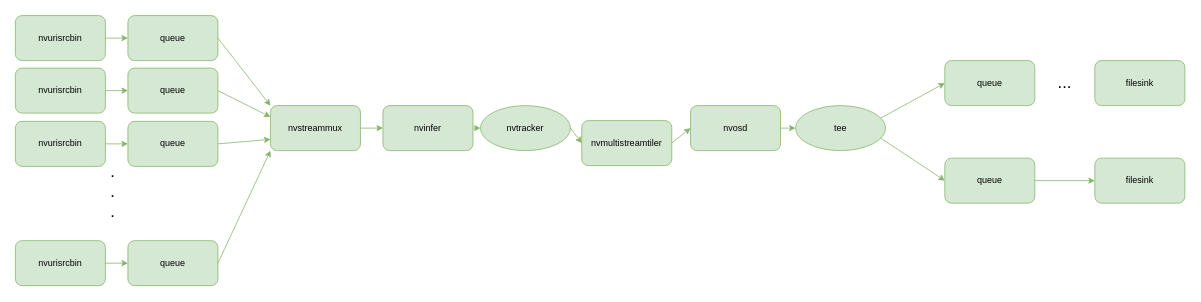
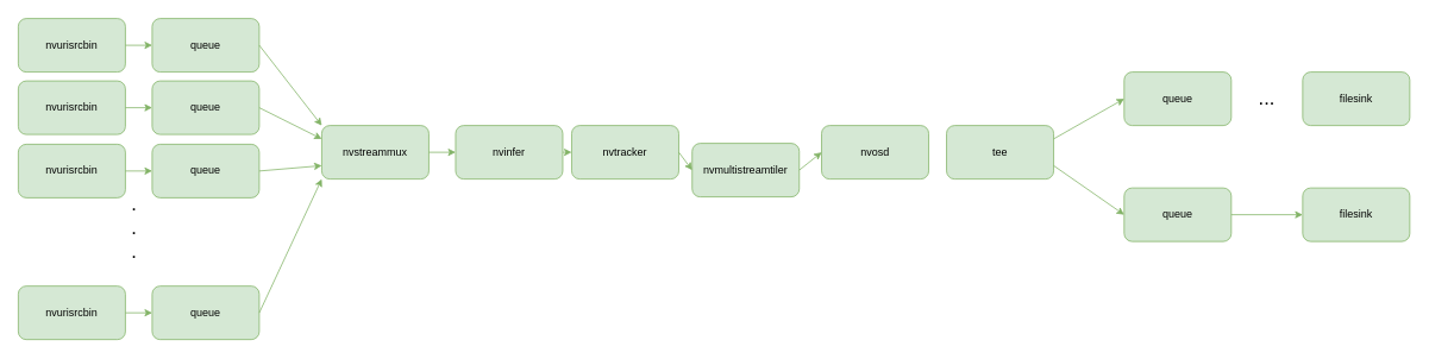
  <mxCell id="0" />
  <mxCell id="1" parent="0" />
  <mxCell id="2" value="nvurisrcbin" style="rounded=1;whiteSpace=wrap;html=1;fillColor=#d5e8d4;strokeColor=#82b366;" vertex="1" parent="1"><mxGeometry x="20" y="20" width="120" height="60" as="geometry" /></mxCell>
  <mxCell id="3" value="queue" style="rounded=1;whiteSpace=wrap;html=1;fillColor=#d5e8d4;strokeColor=#82b366;" vertex="1" parent="1"><mxGeometry x="170" y="20" width="120" height="60" as="geometry" /></mxCell>
  <mxCell id="4" value="" style="endArrow=classic;html=1;rounded=0;exitX=1;exitY=0.5;exitDx=0;exitDy=0;entryX=0;entryY=0.5;entryDx=0;entryDy=0;fillColor=#d5e8d4;strokeColor=#82b366;" edge="1" parent="1" source="2" target="3"><mxGeometry width="50" height="50" relative="1" as="geometry"><mxPoint x="380" y="440" as="sourcePoint" /><mxPoint x="430" y="390" as="targetPoint" /></mxGeometry></mxCell>
  <mxCell id="5" value="nvurisrcbin" style="rounded=1;whiteSpace=wrap;html=1;fillColor=#d5e8d4;strokeColor=#82b366;" vertex="1" parent="1"><mxGeometry x="20" y="90" width="120" height="60" as="geometry" /></mxCell>
  <mxCell id="6" value="queue" style="rounded=1;whiteSpace=wrap;html=1;fillColor=#d5e8d4;strokeColor=#82b366;" vertex="1" parent="1"><mxGeometry x="170" y="90" width="120" height="60" as="geometry" /></mxCell>
  <mxCell id="7" value="" style="endArrow=classic;html=1;rounded=0;exitX=1;exitY=0.5;exitDx=0;exitDy=0;entryX=0;entryY=0.5;entryDx=0;entryDy=0;fillColor=#d5e8d4;strokeColor=#82b366;" edge="1" parent="1" source="5" target="6"><mxGeometry width="50" height="50" relative="1" as="geometry"><mxPoint x="380" y="510" as="sourcePoint" /><mxPoint x="430" y="460" as="targetPoint" /></mxGeometry></mxCell>
  <mxCell id="8" value="nvurisrcbin" style="rounded=1;whiteSpace=wrap;html=1;fillColor=#d5e8d4;strokeColor=#82b366;" vertex="1" parent="1"><mxGeometry x="20" y="161" width="120" height="60" as="geometry" /></mxCell>
  <mxCell id="9" value="queue" style="rounded=1;whiteSpace=wrap;html=1;fillColor=#d5e8d4;strokeColor=#82b366;" vertex="1" parent="1"><mxGeometry x="170" y="161" width="120" height="60" as="geometry" /></mxCell>
  <mxCell id="10" value="" style="endArrow=classic;html=1;rounded=0;exitX=1;exitY=0.5;exitDx=0;exitDy=0;entryX=0;entryY=0.5;entryDx=0;entryDy=0;fillColor=#d5e8d4;strokeColor=#82b366;" edge="1" parent="1" source="8" target="9"><mxGeometry width="50" height="50" relative="1" as="geometry"><mxPoint x="380" y="581" as="sourcePoint" /><mxPoint x="430" y="531" as="targetPoint" /></mxGeometry></mxCell>
  <mxCell id="11" value="nvurisrcbin" style="rounded=1;whiteSpace=wrap;html=1;fillColor=#d5e8d4;strokeColor=#82b366;" vertex="1" parent="1"><mxGeometry x="20" y="320" width="120" height="60" as="geometry" /></mxCell>
  <mxCell id="12" value="queue" style="rounded=1;whiteSpace=wrap;html=1;fillColor=#d5e8d4;strokeColor=#82b366;" vertex="1" parent="1"><mxGeometry x="170" y="320" width="120" height="60" as="geometry" /></mxCell>
  <mxCell id="13" value="" style="endArrow=classic;html=1;rounded=0;exitX=1;exitY=0.5;exitDx=0;exitDy=0;entryX=0;entryY=0.5;entryDx=0;entryDy=0;fillColor=#d5e8d4;strokeColor=#82b366;" edge="1" parent="1" source="11" target="12"><mxGeometry width="50" height="50" relative="1" as="geometry"><mxPoint x="380" y="740" as="sourcePoint" /><mxPoint x="430" y="690" as="targetPoint" /></mxGeometry></mxCell>
  <mxCell id="14" value="nvstreammux" style="rounded=1;whiteSpace=wrap;html=1;fillColor=#d5e8d4;strokeColor=#82b366;" vertex="1" parent="1"><mxGeometry x="360" y="140" width="120" height="60" as="geometry" /></mxCell>
  <mxCell id="15" value="" style="endArrow=classic;html=1;rounded=0;exitX=1;exitY=0.5;exitDx=0;exitDy=0;entryX=0;entryY=0;entryDx=0;entryDy=0;fillColor=#d5e8d4;strokeColor=#82b366;" edge="1" parent="1" source="3" target="14"><mxGeometry width="50" height="50" relative="1" as="geometry"><mxPoint x="380" y="440" as="sourcePoint" /><mxPoint x="430" y="390" as="targetPoint" /></mxGeometry></mxCell>
  <mxCell id="16" value="" style="endArrow=classic;html=1;rounded=0;exitX=1;exitY=0.5;exitDx=0;exitDy=0;entryX=0;entryY=0.25;entryDx=0;entryDy=0;fillColor=#d5e8d4;strokeColor=#82b366;" edge="1" parent="1" source="6" target="14"><mxGeometry width="50" height="50" relative="1" as="geometry"><mxPoint x="380" y="440" as="sourcePoint" /><mxPoint x="430" y="390" as="targetPoint" /></mxGeometry></mxCell>
  <mxCell id="17" value="" style="endArrow=classic;html=1;rounded=0;exitX=1;exitY=0.5;exitDx=0;exitDy=0;entryX=0;entryY=0.75;entryDx=0;entryDy=0;fillColor=#d5e8d4;strokeColor=#82b366;" edge="1" parent="1" source="9" target="14"><mxGeometry width="50" height="50" relative="1" as="geometry"><mxPoint x="380" y="440" as="sourcePoint" /><mxPoint x="430" y="390" as="targetPoint" /></mxGeometry></mxCell>
  <mxCell id="18" value="" style="endArrow=classic;html=1;rounded=0;exitX=1;exitY=0.5;exitDx=0;exitDy=0;fillColor=#d5e8d4;strokeColor=#82b366;" edge="1" parent="1" source="12"><mxGeometry width="50" height="50" relative="1" as="geometry"><mxPoint x="380" y="440" as="sourcePoint" /><mxPoint x="360" y="200" as="targetPoint" /></mxGeometry></mxCell>
  <mxCell id="19" value="nvinfer" style="rounded=1;whiteSpace=wrap;html=1;fillColor=#d5e8d4;strokeColor=#82b366;" vertex="1" parent="1"><mxGeometry x="510" y="140" width="120" height="60" as="geometry" /></mxCell>
- <mxCell id="20" value="nvtracker" style="ellipse;whiteSpace=wrap;html=1;fillColor=#d5e8d4;strokeColor=#82b366;" vertex="1" parent="1"><mxGeometry x="640" y="140" width="120" height="60" as="geometry" /></mxCell>
+ <mxCell id="20" value="nvtracker" style="rounded=1;whiteSpace=wrap;html=1;fillColor=#d5e8d4;strokeColor=#82b366;" vertex="1" parent="1"><mxGeometry x="640" y="140" width="120" height="60" as="geometry" /></mxCell>
  <mxCell id="21" value="nvmultistreamtiler" style="rounded=1;whiteSpace=wrap;html=1;fillColor=#d5e8d4;strokeColor=#82b366;" vertex="1" parent="1"><mxGeometry x="775" y="160" width="120" height="60" as="geometry" /></mxCell>
  <mxCell id="22" value="nvosd" style="rounded=1;whiteSpace=wrap;html=1;fillColor=#d5e8d4;strokeColor=#82b366;" vertex="1" parent="1"><mxGeometry x="920" y="140" width="120" height="60" as="geometry" /></mxCell>
- <mxCell id="23" value="tee" style="ellipse;whiteSpace=wrap;html=1;fillColor=#d5e8d4;strokeColor=#82b366;" vertex="1" parent="1"><mxGeometry x="1060" y="140" width="120" height="60" as="geometry" /></mxCell>
+ <mxCell id="23" value="tee" style="rounded=1;whiteSpace=wrap;html=1;fillColor=#d5e8d4;strokeColor=#82b366;" vertex="1" parent="1"><mxGeometry x="1060" y="140" width="120" height="60" as="geometry" /></mxCell>
  <mxCell id="24" value="queue" style="rounded=1;whiteSpace=wrap;html=1;fillColor=#d5e8d4;strokeColor=#82b366;" vertex="1" parent="1"><mxGeometry x="1259" y="80" width="120" height="60" as="geometry" /></mxCell>
  <mxCell id="25" value="filesink" style="rounded=1;whiteSpace=wrap;html=1;fillColor=#d5e8d4;strokeColor=#82b366;" vertex="1" parent="1"><mxGeometry x="1459" y="80" width="120" height="60" as="geometry" /></mxCell>
  <mxCell id="26" value="queue" style="rounded=1;whiteSpace=wrap;html=1;fillColor=#d5e8d4;strokeColor=#82b366;" vertex="1" parent="1"><mxGeometry x="1259" y="210" width="120" height="60" as="geometry" /></mxCell>
  <mxCell id="27" value="filesink" style="rounded=1;whiteSpace=wrap;html=1;fillColor=#d5e8d4;strokeColor=#82b366;" vertex="1" parent="1"><mxGeometry x="1459" y="210" width="120" height="60" as="geometry" /></mxCell>
  <mxCell id="28" value="&lt;font style=&quot;font-size: 22px;&quot;&gt;...&lt;/font&gt;" style="text;html=1;align=center;verticalAlign=middle;whiteSpace=wrap;rounded=0;" vertex="1" parent="1"><mxGeometry x="1389" y="95" width="60" height="30" as="geometry" /></mxCell>
  <mxCell id="29" value="" style="endArrow=classic;html=1;rounded=0;exitX=1;exitY=0.5;exitDx=0;exitDy=0;entryX=0;entryY=0.5;entryDx=0;entryDy=0;fillColor=#d5e8d4;strokeColor=#82b366;" edge="1" parent="1" source="26" target="27"><mxGeometry width="50" height="50" relative="1" as="geometry"><mxPoint x="1179" y="440" as="sourcePoint" /><mxPoint x="1229" y="390" as="targetPoint" /></mxGeometry></mxCell>
  <mxCell id="30" value="" style="endArrow=classic;html=1;rounded=0;exitX=1;exitY=0.75;exitDx=0;exitDy=0;entryX=0;entryY=0.5;entryDx=0;entryDy=0;fillColor=#d5e8d4;strokeColor=#82b366;" edge="1" parent="1" source="23" target="26"><mxGeometry width="50" height="50" relative="1" as="geometry"><mxPoint x="1130" y="440" as="sourcePoint" /><mxPoint x="1180" y="390" as="targetPoint" /></mxGeometry></mxCell>
  <mxCell id="31" value="" style="endArrow=classic;html=1;rounded=0;exitX=1;exitY=0.25;exitDx=0;exitDy=0;entryX=0;entryY=0.5;entryDx=0;entryDy=0;fillColor=#d5e8d4;strokeColor=#82b366;" edge="1" parent="1" source="23" target="24"><mxGeometry width="50" height="50" relative="1" as="geometry"><mxPoint x="1130" y="440" as="sourcePoint" /><mxPoint x="1180" y="390" as="targetPoint" /></mxGeometry></mxCell>
  <mxCell id="32" value="" style="endArrow=classic;html=1;rounded=0;exitX=1;exitY=0.5;exitDx=0;exitDy=0;entryX=0;entryY=0.5;entryDx=0;entryDy=0;fillColor=#d5e8d4;strokeColor=#82b366;" edge="1" parent="1" source="14" target="19"><mxGeometry width="50" height="50" relative="1" as="geometry"><mxPoint x="500" y="440" as="sourcePoint" /><mxPoint x="550" y="390" as="targetPoint" /></mxGeometry></mxCell>
  <mxCell id="33" value="" style="endArrow=classic;html=1;rounded=0;exitX=1;exitY=0.5;exitDx=0;exitDy=0;entryX=0;entryY=0.5;entryDx=0;entryDy=0;fillColor=#d5e8d4;strokeColor=#82b366;" edge="1" parent="1" source="19" target="20"><mxGeometry width="50" height="50" relative="1" as="geometry"><mxPoint x="500" y="440" as="sourcePoint" /><mxPoint x="550" y="390" as="targetPoint" /></mxGeometry></mxCell>
  <mxCell id="34" value="" style="endArrow=classic;html=1;rounded=0;exitX=1;exitY=0.5;exitDx=0;exitDy=0;entryX=0;entryY=0.5;entryDx=0;entryDy=0;fillColor=#d5e8d4;strokeColor=#82b366;" edge="1" parent="1" source="20" target="21"><mxGeometry width="50" height="50" relative="1" as="geometry"><mxPoint x="500" y="440" as="sourcePoint" /><mxPoint x="550" y="390" as="targetPoint" /></mxGeometry></mxCell>
  <mxCell id="35" value="" style="endArrow=classic;html=1;rounded=0;entryX=0;entryY=0.5;entryDx=0;entryDy=0;exitX=1;exitY=0.5;exitDx=0;exitDy=0;fillColor=#d5e8d4;strokeColor=#82b366;" edge="1" parent="1" source="21" target="22"><mxGeometry width="50" height="50" relative="1" as="geometry"><mxPoint x="500" y="440" as="sourcePoint" /><mxPoint x="550" y="390" as="targetPoint" /></mxGeometry></mxCell>
- <mxCell id="36" value="" style="endArrow=classic;html=1;rounded=0;entryX=0;entryY=0.5;entryDx=0;entryDy=0;exitX=1;exitY=0.5;exitDx=0;exitDy=0;fillColor=#d5e8d4;strokeColor=#82b366;" edge="1" parent="1" source="22" target="23"><mxGeometry width="50" height="50" relative="1" as="geometry"><mxPoint x="500" y="440" as="sourcePoint" /><mxPoint x="550" y="390" as="targetPoint" /></mxGeometry></mxCell>
  <mxCell id="37" value="&lt;div&gt;&lt;font style=&quot;font-size: 22px;&quot;&gt;.&lt;/font&gt;&lt;/div&gt;&lt;div&gt;&lt;font style=&quot;font-size: 22px;&quot;&gt;.&lt;/font&gt;&lt;/div&gt;&lt;div&gt;&lt;font style=&quot;font-size: 22px;&quot;&gt;.&lt;/font&gt;&lt;/div&gt;" style="text;html=1;align=center;verticalAlign=middle;whiteSpace=wrap;rounded=0;" vertex="1" parent="1"><mxGeometry x="120" y="240" width="60" height="30" as="geometry" /></mxCell>
